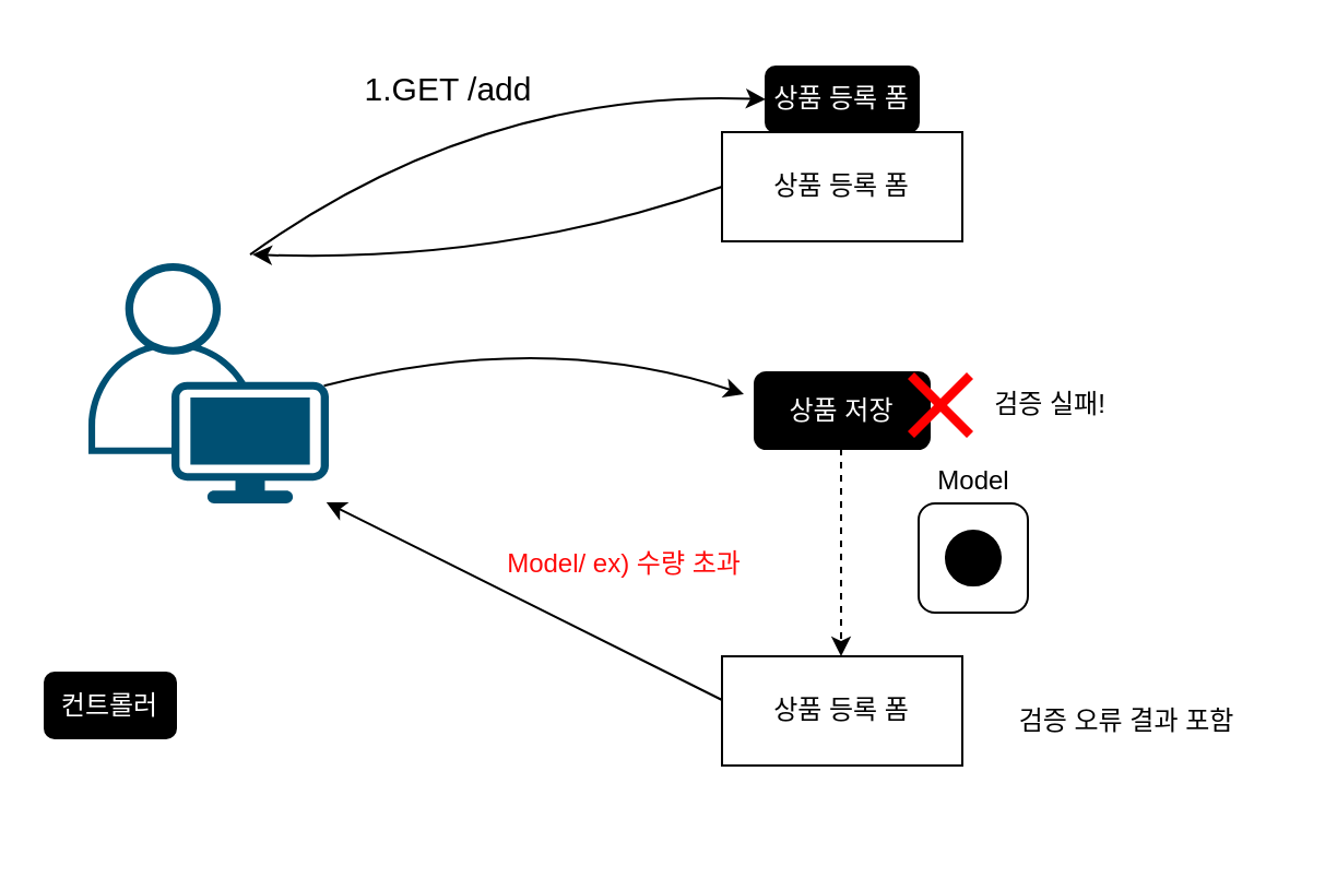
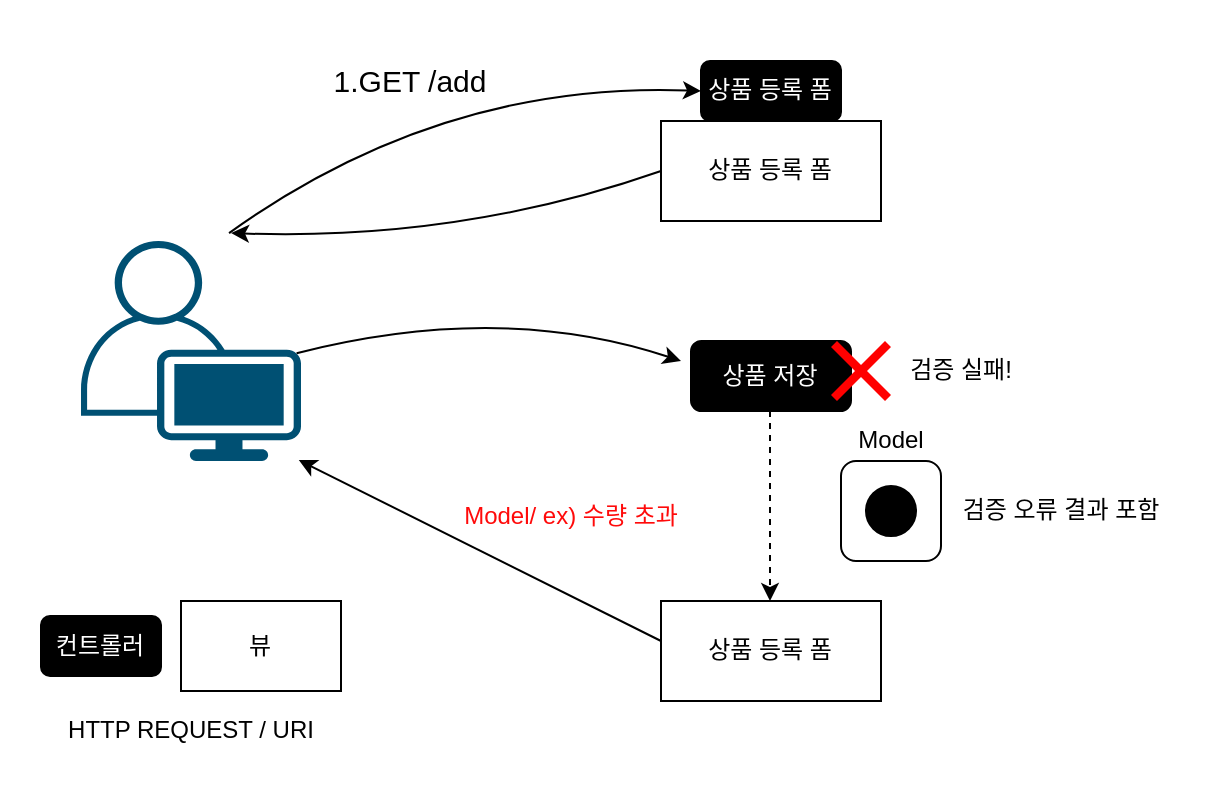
  <mxCell id="0" />
  <mxCell id="1" parent="0" />
  <mxCell id="2" value="" style="points=[[0.35,0,0],[0.98,0.51,0],[1,0.71,0],[0.67,1,0],[0,0.795,0],[0,0.65,0]];verticalLabelPosition=bottom;sketch=0;html=1;verticalAlign=top;aspect=fixed;align=center;pointerEvents=1;shape=mxgraph.cisco19.user;fillColor=#005073;strokeColor=none;" vertex="1" parent="1"><mxGeometry x="40" y="120" width="110" height="110" as="geometry" /></mxCell>
  <mxCell id="3" value="&lt;font color=&quot;#ffffff&quot;&gt;컨트롤러&lt;/font&gt;" style="rounded=1;whiteSpace=wrap;html=1;fillColor=#000000;" vertex="1" parent="1"><mxGeometry x="20" y="307.5" width="60" height="30" as="geometry" /></mxCell>
+ <mxCell id="4" value="뷰" style="rounded=0;whiteSpace=wrap;html=1;" vertex="1" parent="1"><mxGeometry x="90" y="300" width="80" height="45" as="geometry" /></mxCell>
  <mxCell id="5" value="상품 등록 폼" style="rounded=0;whiteSpace=wrap;html=1;" vertex="1" parent="1"><mxGeometry x="330" y="60" width="110" height="50" as="geometry" /></mxCell>
  <mxCell id="6" value="&lt;font color=&quot;#ffffff&quot;&gt;상품 등록 폼&lt;/font&gt;" style="rounded=1;whiteSpace=wrap;html=1;fillColor=#000000;" vertex="1" parent="1"><mxGeometry x="350" y="30" width="70" height="30" as="geometry" /></mxCell>
  <mxCell id="7" value="&lt;font color=&quot;#ffffff&quot;&gt;상품 저장&lt;/font&gt;" style="rounded=1;whiteSpace=wrap;html=1;fillColor=#000000;" vertex="1" parent="1"><mxGeometry x="345" y="170" width="80" height="35" as="geometry" /></mxCell>
  <mxCell id="8" value="" style="endArrow=classic;html=1;entryX=0;entryY=0.5;entryDx=0;entryDy=0;curved=1;exitX=0.673;exitY=-0.036;exitDx=0;exitDy=0;exitPerimeter=0;" edge="1" parent="1" source="2" target="6"><mxGeometry width="50" height="50" relative="1" as="geometry"><mxPoint x="120" y="120" as="sourcePoint" /><mxPoint x="170" y="70" as="targetPoint" /><Array as="points"><mxPoint x="220" y="40" /></Array></mxGeometry></mxCell>
  <mxCell id="9" value="&lt;font style=&quot;font-size: 15px;&quot;&gt;1.GET /add&lt;/font&gt;" style="text;html=1;strokeColor=none;fillColor=none;align=center;verticalAlign=middle;whiteSpace=wrap;rounded=0;" vertex="1" parent="1"><mxGeometry x="160" y="20" width="90" height="40" as="geometry" /></mxCell>
+ <mxCell id="10" value="HTTP REQUEST / URI" style="text;html=1;align=center;verticalAlign=middle;resizable=0;points=[];autosize=1;strokeColor=none;fillColor=none;" vertex="1" parent="1"><mxGeometry x="20" y="350" width="150" height="30" as="geometry" /></mxCell>
  <mxCell id="11" value="" style="endArrow=classic;html=1;entryX=0.682;entryY=-0.036;entryDx=0;entryDy=0;entryPerimeter=0;exitX=0;exitY=0.5;exitDx=0;exitDy=0;curved=1;" edge="1" parent="1" source="5" target="2"><mxGeometry width="50" height="50" relative="1" as="geometry"><mxPoint x="340" y="180" as="sourcePoint" /><mxPoint x="390" y="130" as="targetPoint" /><Array as="points"><mxPoint x="230" y="120" /></Array></mxGeometry></mxCell>
  <mxCell id="12" value="" style="endArrow=classic;html=1;curved=1;exitX=0.98;exitY=0.51;exitDx=0;exitDy=0;exitPerimeter=0;" edge="1" parent="1" source="2"><mxGeometry width="50" height="50" relative="1" as="geometry"><mxPoint x="150" y="160" as="sourcePoint" /><mxPoint x="340" y="180" as="targetPoint" /><Array as="points"><mxPoint x="250" y="150" /></Array></mxGeometry></mxCell>
  <mxCell id="13" value="" style="endArrow=classic;html=1;rounded=0;dashed=1;" edge="1" parent="1"><mxGeometry width="50" height="50" relative="1" as="geometry"><mxPoint x="384.5" y="205" as="sourcePoint" /><mxPoint x="384.5" y="300" as="targetPoint" /></mxGeometry></mxCell>
  <mxCell id="14" value="상품 등록 폼" style="rounded=0;whiteSpace=wrap;html=1;" vertex="1" parent="1"><mxGeometry x="330" y="300" width="110" height="50" as="geometry" /></mxCell>
  <mxCell id="15" value="" style="rounded=1;whiteSpace=wrap;html=1;" vertex="1" parent="1"><mxGeometry x="420" y="230" width="50" height="50" as="geometry" /></mxCell>
  <mxCell id="16" value="Model" style="text;html=1;align=center;verticalAlign=middle;resizable=0;points=[];autosize=1;strokeColor=none;fillColor=none;" vertex="1" parent="1"><mxGeometry x="415" y="205" width="60" height="30" as="geometry" /></mxCell>
- <mxCell id="17" value="검증 오류 결과 포함" style="text;html=1;align=center;verticalAlign=middle;resizable=0;points=[];autosize=1;strokeColor=none;fillColor=none;" vertex="1" parent="1"><mxGeometry x="455" y="315" width="120" height="30" as="geometry" /></mxCell>
+ <mxCell id="17" value="검증 오류 결과 포함" style="text;html=1;align=center;verticalAlign=middle;resizable=0;points=[];autosize=1;strokeColor=none;fillColor=none;" vertex="1" parent="1"><mxGeometry x="470" y="240" width="120" height="30" as="geometry" /></mxCell>
  <mxCell id="18" value="" style="ellipse;whiteSpace=wrap;html=1;aspect=fixed;fillColor=#000000;" vertex="1" parent="1"><mxGeometry x="432.5" y="242.5" width="25" height="25" as="geometry" /></mxCell>
  <mxCell id="19" value="" style="endArrow=classic;html=1;rounded=0;entryX=0.99;entryY=0.996;entryDx=0;entryDy=0;entryPerimeter=0;" edge="1" parent="1" target="2"><mxGeometry width="50" height="50" relative="1" as="geometry"><mxPoint x="330" y="320" as="sourcePoint" /><mxPoint x="380" y="270" as="targetPoint" /></mxGeometry></mxCell>
  <mxCell id="20" value="&lt;font color=&quot;#ff0a0a&quot;&gt;Model/ ex) 수량 초과&lt;br&gt;&lt;/font&gt;" style="text;html=1;align=center;verticalAlign=middle;resizable=0;points=[];autosize=1;strokeColor=none;fillColor=none;" vertex="1" parent="1"><mxGeometry x="225" y="242.5" width="120" height="30" as="geometry" /></mxCell>
  <mxCell id="21" value="" style="shape=mxgraph.mockup.markup.redX;fillColor=#ff0000;html=1;shadow=0;whiteSpace=wrap;strokeColor=none;" vertex="1" parent="1"><mxGeometry x="415" y="170" width="30" height="30" as="geometry" /></mxCell>
  <mxCell id="22" value="검증 실패!" style="text;html=1;align=center;verticalAlign=middle;resizable=0;points=[];autosize=1;strokeColor=none;fillColor=none;" vertex="1" parent="1"><mxGeometry x="445" y="170" width="70" height="30" as="geometry" /></mxCell>
